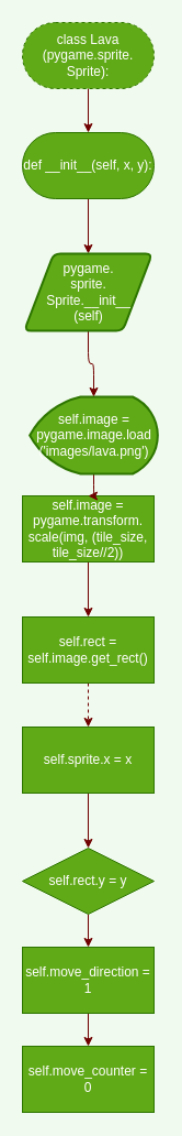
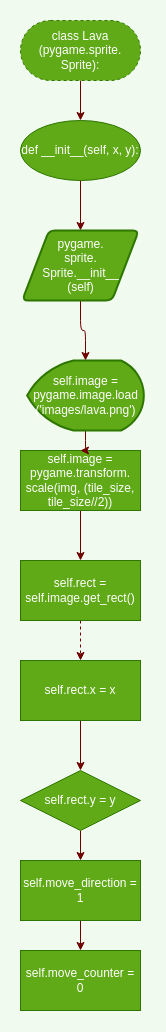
  <mxCell id="0" />
  <mxCell id="1" parent="0" />
  <mxCell id="2" style="edgeStyle=orthogonalEdgeStyle;curved=0;rounded=1;sketch=0;orthogonalLoop=1;jettySize=auto;html=1;exitX=0.5;exitY=1;exitDx=0;exitDy=0;entryX=0.5;entryY=0;entryDx=0;entryDy=0;fontColor=#1D3557;strokeColor=#6F0000;fillColor=#a20025;" edge="1" parent="1" source="3" target="5"><mxGeometry relative="1" as="geometry" /></mxCell>
  <mxCell id="3" value="class Lava&lt;br&gt;(pygame.sprite.&lt;br&gt;Sprite):" style="rounded=1;whiteSpace=wrap;html=1;sketch=0;fontColor=#ffffff;strokeColor=#2D7600;fillColor=#60a917;arcSize=50;dashed=1;" vertex="1" parent="1"><mxGeometry x="20" y="20" width="120" height="60" as="geometry" /></mxCell>
  <mxCell id="4" style="edgeStyle=orthogonalEdgeStyle;curved=0;rounded=1;sketch=0;orthogonalLoop=1;jettySize=auto;html=1;exitX=0.5;exitY=1;exitDx=0;exitDy=0;entryX=0.5;entryY=0;entryDx=0;entryDy=0;fontColor=#1D3557;strokeColor=#6F0000;fillColor=#a20025;" edge="1" parent="1" source="5" target="20"><mxGeometry relative="1" as="geometry" /></mxCell>
- <mxCell id="5" value="def __init__(self, x, y):" style="rounded=1;whiteSpace=wrap;html=1;sketch=0;fontColor=#ffffff;strokeColor=#2D7600;fillColor=#60a917;arcSize=50;" vertex="1" parent="1"><mxGeometry x="20" y="120" width="120" height="60" as="geometry" /></mxCell>
+ <mxCell id="5" value="def __init__(self, x, y):" style="ellipse;whiteSpace=wrap;html=1;sketch=0;fontColor=#ffffff;strokeColor=#2D7600;fillColor=#60a917;arcSize=50;" vertex="1" parent="1"><mxGeometry x="20" y="120" width="120" height="60" as="geometry" /></mxCell>
  <mxCell id="6" style="edgeStyle=orthogonalEdgeStyle;curved=0;rounded=1;sketch=0;orthogonalLoop=1;jettySize=auto;html=1;exitX=0.5;exitY=1;exitDx=0;exitDy=0;entryX=0.5;entryY=0;entryDx=0;entryDy=0;fontColor=#1D3557;strokeColor=#6F0000;fillColor=#a20025;" edge="1" parent="1" source="7" target="9"><mxGeometry relative="1" as="geometry" /></mxCell>
  <mxCell id="7" value="self.image = pygame.transform.&lt;br&gt;scale(img, (tile_size, tile_size//2))" style="rounded=0;whiteSpace=wrap;html=1;sketch=0;fontColor=#ffffff;strokeColor=#2D7600;fillColor=#60a917;" vertex="1" parent="1"><mxGeometry x="20" y="450" width="120" height="60" as="geometry" /></mxCell>
  <mxCell id="8" style="edgeStyle=orthogonalEdgeStyle;curved=0;rounded=1;sketch=0;orthogonalLoop=1;jettySize=auto;html=1;exitX=0.5;exitY=1;exitDx=0;exitDy=0;fontColor=#1D3557;strokeColor=#6F0000;fillColor=#a20025;dashed=1;" edge="1" parent="1" source="9" target="13"><mxGeometry relative="1" as="geometry" /></mxCell>
  <mxCell id="9" value="self.rect = self.image.get_rect()" style="rounded=0;whiteSpace=wrap;html=1;sketch=0;fontColor=#ffffff;strokeColor=#2D7600;fillColor=#60a917;" vertex="1" parent="1"><mxGeometry x="20.01" y="560" width="120" height="60" as="geometry" /></mxCell>
  <mxCell id="10" style="edgeStyle=orthogonalEdgeStyle;curved=0;rounded=1;sketch=0;orthogonalLoop=1;jettySize=auto;html=1;exitX=0.5;exitY=1;exitDx=0;exitDy=0;exitPerimeter=0;fontColor=#1D3557;strokeColor=#6F0000;fillColor=#a20025;" edge="1" parent="1" source="11" target="7"><mxGeometry relative="1" as="geometry" /></mxCell>
  <mxCell id="11" value="self.image = pygame.image.load&lt;br&gt;('images/lava.png')" style="strokeWidth=2;html=1;shape=mxgraph.flowchart.display;whiteSpace=wrap;rounded=0;sketch=0;fontColor=#ffffff;fillColor=#60a917;strokeColor=#2D7600;" vertex="1" parent="1"><mxGeometry x="26.67" y="360" width="116.67" height="70" as="geometry" /></mxCell>
  <mxCell id="12" style="edgeStyle=orthogonalEdgeStyle;curved=0;rounded=1;sketch=0;orthogonalLoop=1;jettySize=auto;html=1;exitX=0.5;exitY=1;exitDx=0;exitDy=0;entryX=0.5;entryY=0;entryDx=0;entryDy=0;fontColor=#1D3557;strokeColor=#6F0000;fillColor=#a20025;" edge="1" parent="1" source="13" target="15"><mxGeometry relative="1" as="geometry" /></mxCell>
- <mxCell id="13" value="self.sprite.x = x" style="rounded=0;whiteSpace=wrap;html=1;sketch=0;fontColor=#ffffff;strokeColor=#2D7600;fillColor=#60a917;" vertex="1" parent="1"><mxGeometry x="20.01" y="660" width="120" height="60" as="geometry" /></mxCell>
+ <mxCell id="13" value="self.rect.x = x" style="rounded=0;whiteSpace=wrap;html=1;sketch=0;fontColor=#ffffff;strokeColor=#2D7600;fillColor=#60a917;" vertex="1" parent="1"><mxGeometry x="20.01" y="660" width="120" height="60" as="geometry" /></mxCell>
  <mxCell id="14" style="edgeStyle=orthogonalEdgeStyle;curved=0;rounded=1;sketch=0;orthogonalLoop=1;jettySize=auto;html=1;exitX=0.5;exitY=1;exitDx=0;exitDy=0;entryX=0.5;entryY=0;entryDx=0;entryDy=0;fontColor=#1D3557;strokeColor=#6F0000;fillColor=#a20025;" edge="1" parent="1" source="15" target="17"><mxGeometry relative="1" as="geometry" /></mxCell>
  <mxCell id="15" value="self.rect.y = y" style="rhombus;whiteSpace=wrap;html=1;sketch=0;fontColor=#ffffff;strokeColor=#2D7600;fillColor=#60a917;" vertex="1" parent="1"><mxGeometry x="20.01" y="770" width="120" height="60" as="geometry" /></mxCell>
  <mxCell id="16" style="edgeStyle=orthogonalEdgeStyle;curved=0;rounded=1;sketch=0;orthogonalLoop=1;jettySize=auto;html=1;exitX=0.5;exitY=1;exitDx=0;exitDy=0;entryX=0.5;entryY=0;entryDx=0;entryDy=0;fontColor=#1D3557;strokeColor=#6F0000;fillColor=#a20025;" edge="1" parent="1" source="17" target="18"><mxGeometry relative="1" as="geometry" /></mxCell>
  <mxCell id="17" value="self.move_direction = 1" style="rounded=0;whiteSpace=wrap;html=1;sketch=0;fontColor=#ffffff;strokeColor=#2D7600;fillColor=#60a917;" vertex="1" parent="1"><mxGeometry x="20" y="860" width="120" height="60" as="geometry" /></mxCell>
  <mxCell id="18" value="self.move_counter = 0" style="rounded=0;whiteSpace=wrap;html=1;sketch=0;fontColor=#ffffff;strokeColor=#2D7600;fillColor=#60a917;" vertex="1" parent="1"><mxGeometry x="20" y="950" width="120" height="60" as="geometry" /></mxCell>
  <mxCell id="19" style="edgeStyle=orthogonalEdgeStyle;curved=0;rounded=1;sketch=0;orthogonalLoop=1;jettySize=auto;html=1;exitX=0.5;exitY=1;exitDx=0;exitDy=0;entryX=0.5;entryY=0;entryDx=0;entryDy=0;entryPerimeter=0;fontColor=#1D3557;strokeColor=#6F0000;fillColor=#a20025;" edge="1" parent="1" source="20" target="11"><mxGeometry relative="1" as="geometry" /></mxCell>
  <mxCell id="20" value="pygame.&lt;br&gt;sprite.&lt;br&gt;Sprite.__init__&lt;br&gt;(self)" style="shape=parallelogram;html=1;strokeWidth=2;perimeter=parallelogramPerimeter;whiteSpace=wrap;rounded=1;arcSize=12;size=0.23;sketch=0;fontColor=#ffffff;fillColor=#60a917;strokeColor=#2D7600;" vertex="1" parent="1"><mxGeometry x="21.67" y="230" width="116.66" height="70" as="geometry" /></mxCell>
